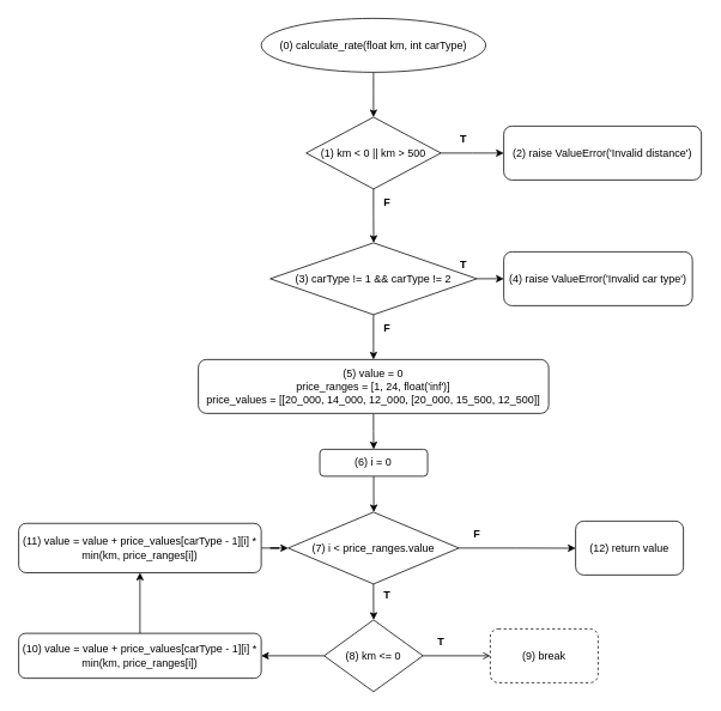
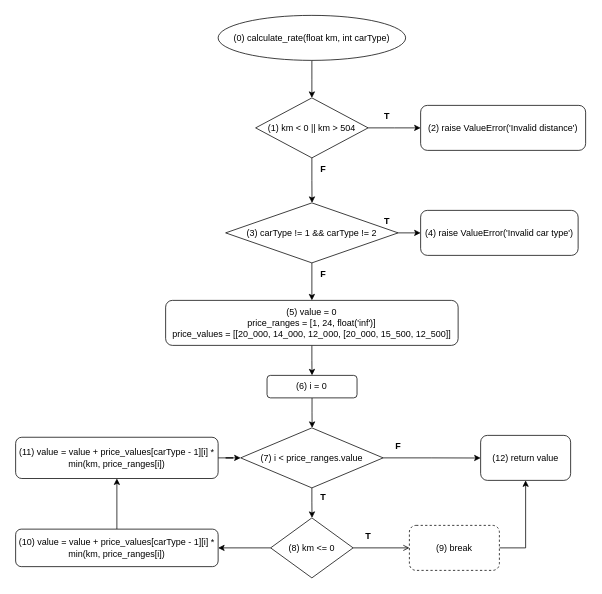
  <mxCell id="0" />
  <mxCell id="1" parent="0" />
  <mxCell id="2" style="edgeStyle=orthogonalEdgeStyle;rounded=0;orthogonalLoop=1;jettySize=auto;html=1;exitX=0.5;exitY=1;exitDx=0;exitDy=0;" edge="1" parent="1" source="3"><mxGeometry relative="1" as="geometry"><mxPoint x="415" y="130" as="targetPoint" /></mxGeometry></mxCell>
  <mxCell id="3" value="&lt;span id=&quot;selected_text&quot;&gt;&lt;/span&gt;&lt;span id=&quot;selected_text&quot;&gt;&lt;/span&gt;&lt;span id=&quot;selected_text&quot;&gt;&lt;/span&gt;&lt;span id=&quot;selected_text&quot;&gt;&lt;/span&gt;(0) calculate_rate(float km, int carType)" style="ellipse;whiteSpace=wrap;html=1;" vertex="1" parent="1"><mxGeometry x="290" y="20" width="250" height="60" as="geometry" /></mxCell>
  <mxCell id="4" style="edgeStyle=orthogonalEdgeStyle;rounded=0;orthogonalLoop=1;jettySize=auto;html=1;exitX=1;exitY=0.5;exitDx=0;exitDy=0;" edge="1" parent="1" source="6"><mxGeometry relative="1" as="geometry"><mxPoint x="560" y="170" as="targetPoint" /></mxGeometry></mxCell>
  <mxCell id="5" style="edgeStyle=orthogonalEdgeStyle;rounded=0;orthogonalLoop=1;jettySize=auto;html=1;exitX=0.5;exitY=1;exitDx=0;exitDy=0;" edge="1" parent="1" source="6"><mxGeometry relative="1" as="geometry"><mxPoint x="415.207" y="270" as="targetPoint" /></mxGeometry></mxCell>
- <mxCell id="6" value="&lt;span id=&quot;selected_text&quot;&gt;&lt;/span&gt;&lt;span id=&quot;selected_text&quot;&gt;&lt;/span&gt;(1) km &amp;lt; 0 || km &amp;gt; 500" style="rhombus;whiteSpace=wrap;html=1;" vertex="1" parent="1"><mxGeometry x="340" y="130" width="150" height="80" as="geometry" /></mxCell>
+ <mxCell id="6" value="&lt;span id=&quot;selected_text&quot;&gt;&lt;/span&gt;&lt;span id=&quot;selected_text&quot;&gt;&lt;/span&gt;(1) km &amp;lt; 0 || km &amp;gt; 504" style="rhombus;whiteSpace=wrap;html=1;" vertex="1" parent="1"><mxGeometry x="340" y="130" width="150" height="80" as="geometry" /></mxCell>
  <mxCell id="7" value="&lt;span id=&quot;selected_text&quot;&gt;&lt;/span&gt;&lt;b&gt;&lt;span id=&quot;selected_text&quot;&gt;&lt;/span&gt;T&lt;/b&gt;" style="text;html=1;align=center;verticalAlign=middle;resizable=0;points=[];autosize=1;strokeColor=none;fillColor=none;" vertex="1" parent="1"><mxGeometry x="500" y="140" width="30" height="30" as="geometry" /></mxCell>
  <mxCell id="8" value="&lt;span id=&quot;selected_text&quot;&gt;&lt;/span&gt;&lt;span id=&quot;selected_text&quot;&gt;&lt;/span&gt;(2) raise ValueError('Invalid distance')" style="rounded=1;whiteSpace=wrap;html=1;" vertex="1" parent="1"><mxGeometry x="560" y="140" width="220" height="60" as="geometry" /></mxCell>
  <mxCell id="9" value="&lt;b&gt;&lt;span id=&quot;selected_text&quot;&gt;&lt;/span&gt;F&lt;/b&gt;" style="text;html=1;align=center;verticalAlign=middle;resizable=0;points=[];autosize=1;strokeColor=none;fillColor=none;" vertex="1" parent="1"><mxGeometry x="415" y="210" width="30" height="30" as="geometry" /></mxCell>
  <mxCell id="10" style="edgeStyle=orthogonalEdgeStyle;rounded=0;orthogonalLoop=1;jettySize=auto;html=1;exitX=1;exitY=0.5;exitDx=0;exitDy=0;" edge="1" parent="1" source="12"><mxGeometry relative="1" as="geometry"><mxPoint x="560" y="310" as="targetPoint" /></mxGeometry></mxCell>
  <mxCell id="11" style="edgeStyle=orthogonalEdgeStyle;rounded=0;orthogonalLoop=1;jettySize=auto;html=1;exitX=0.5;exitY=1;exitDx=0;exitDy=0;" edge="1" parent="1" source="12" target="17"><mxGeometry relative="1" as="geometry"><mxPoint x="415.207" y="410" as="targetPoint" /></mxGeometry></mxCell>
  <mxCell id="12" value="&lt;span id=&quot;selected_text&quot;&gt;&lt;/span&gt;&lt;span id=&quot;selected_text&quot;&gt;&lt;/span&gt;&lt;span id=&quot;selected_text&quot;&gt;&lt;/span&gt;&lt;span id=&quot;selected_text&quot;&gt;&lt;/span&gt;(3) carType != 1 &amp;amp;&amp;amp; carType != 2" style="rhombus;whiteSpace=wrap;html=1;" vertex="1" parent="1"><mxGeometry x="300" y="270" width="230" height="80" as="geometry" /></mxCell>
  <mxCell id="13" value="&lt;span id=&quot;selected_text&quot;&gt;&lt;/span&gt;&lt;b&gt;&lt;span id=&quot;selected_text&quot;&gt;&lt;/span&gt;T&lt;/b&gt;" style="text;html=1;align=center;verticalAlign=middle;resizable=0;points=[];autosize=1;strokeColor=none;fillColor=none;" vertex="1" parent="1"><mxGeometry x="500" y="280" width="30" height="30" as="geometry" /></mxCell>
  <mxCell id="14" value="&lt;span id=&quot;selected_text&quot;&gt;&lt;/span&gt;&lt;span id=&quot;selected_text&quot;&gt;&lt;/span&gt;&lt;span id=&quot;selected_text&quot;&gt;&lt;/span&gt;&lt;span id=&quot;selected_text&quot;&gt;&lt;/span&gt;&lt;span id=&quot;selected_text&quot;&gt;&lt;/span&gt;&lt;span id=&quot;selected_text&quot;&gt;&lt;/span&gt;(4) raise ValueError('Invalid &lt;span id=&quot;selected_text&quot;&gt;&lt;/span&gt;car type')" style="rounded=1;whiteSpace=wrap;html=1;" vertex="1" parent="1"><mxGeometry x="560" y="280" width="210" height="60" as="geometry" /></mxCell>
  <mxCell id="15" value="&lt;b&gt;&lt;span id=&quot;selected_text&quot;&gt;&lt;/span&gt;F&lt;/b&gt;" style="text;html=1;align=center;verticalAlign=middle;resizable=0;points=[];autosize=1;strokeColor=none;fillColor=none;" vertex="1" parent="1"><mxGeometry x="415" y="350" width="30" height="30" as="geometry" /></mxCell>
  <mxCell id="16" style="edgeStyle=orthogonalEdgeStyle;rounded=0;orthogonalLoop=1;jettySize=auto;html=1;exitX=0.5;exitY=1;exitDx=0;exitDy=0;" edge="1" parent="1" source="17" target="19"><mxGeometry relative="1" as="geometry"><mxPoint x="415.286" y="480" as="targetPoint" /></mxGeometry></mxCell>
  <mxCell id="17" value="&lt;span id=&quot;selected_text&quot;&gt;&lt;/span&gt;&lt;span id=&quot;selected_text&quot;&gt;&lt;/span&gt;&lt;span id=&quot;selected_text&quot;&gt;&lt;/span&gt;(5) value = 0&lt;br&gt;&lt;div&gt;price_ranges = [1, 24, float('inf')]&lt;/div&gt;&lt;div&gt;price_values = [&lt;span style=&quot;background-color: initial;&quot;&gt;[20_000, 14_000, 12_000,&amp;nbsp;&lt;/span&gt;&lt;span style=&quot;background-color: initial;&quot;&gt;[20_000, 15_500, 12_500]&lt;/span&gt;&lt;span style=&quot;background-color: initial;&quot;&gt;]&lt;/span&gt;&lt;/div&gt;&lt;span id=&quot;selected_text&quot;&gt;&lt;/span&gt;" style="rounded=1;whiteSpace=wrap;html=1;" vertex="1" parent="1"><mxGeometry x="220" y="400" width="390" height="60" as="geometry" /></mxCell>
  <mxCell id="18" style="edgeStyle=orthogonalEdgeStyle;rounded=0;orthogonalLoop=1;jettySize=auto;html=1;exitX=0.5;exitY=1;exitDx=0;exitDy=0;" edge="1" parent="1" source="19"><mxGeometry relative="1" as="geometry"><mxPoint x="415.333" y="570" as="targetPoint" /></mxGeometry></mxCell>
  <mxCell id="19" value="&lt;span id=&quot;selected_text&quot;&gt;&lt;/span&gt;&lt;span id=&quot;selected_text&quot;&gt;&lt;/span&gt;&lt;span id=&quot;selected_text&quot;&gt;&lt;/span&gt;&lt;span id=&quot;selected_text&quot;&gt;&lt;/span&gt;(6) i = 0" style="rounded=1;whiteSpace=wrap;html=1;" vertex="1" parent="1"><mxGeometry x="355.21" y="500" width="120" height="30" as="geometry" /></mxCell>
  <mxCell id="20" style="edgeStyle=orthogonalEdgeStyle;rounded=0;orthogonalLoop=1;jettySize=auto;html=1;exitX=0.5;exitY=1;exitDx=0;exitDy=0;" edge="1" parent="1" source="19" target="19"><mxGeometry relative="1" as="geometry" /></mxCell>
  <mxCell id="21" style="edgeStyle=orthogonalEdgeStyle;rounded=0;orthogonalLoop=1;jettySize=auto;html=1;exitX=1;exitY=0.5;exitDx=0;exitDy=0;" edge="1" parent="1" source="23"><mxGeometry relative="1" as="geometry"><mxPoint x="640" y="610.167" as="targetPoint" /></mxGeometry></mxCell>
  <mxCell id="22" style="edgeStyle=orthogonalEdgeStyle;rounded=0;orthogonalLoop=1;jettySize=auto;html=1;exitX=0.5;exitY=1;exitDx=0;exitDy=0;entryX=0.5;entryY=0;entryDx=0;entryDy=0;" edge="1" parent="1" source="23"><mxGeometry relative="1" as="geometry"><mxPoint x="415.21" y="690" as="targetPoint" /></mxGeometry></mxCell>
  <mxCell id="23" value="&lt;span id=&quot;selected_text&quot;&gt;&lt;/span&gt;&lt;span id=&quot;selected_text&quot;&gt;&lt;/span&gt;&lt;span id=&quot;selected_text&quot;&gt;&lt;/span&gt;(7) i &amp;lt; price_ranges.value" style="rhombus;whiteSpace=wrap;html=1;" vertex="1" parent="1"><mxGeometry x="320" y="570" width="190" height="80" as="geometry" /></mxCell>
  <mxCell id="24" value="&lt;span id=&quot;selected_text&quot;&gt;&lt;/span&gt;&lt;b&gt;&lt;span id=&quot;selected_text&quot;&gt;&lt;/span&gt;F&lt;/b&gt;" style="text;html=1;align=center;verticalAlign=middle;resizable=0;points=[];autosize=1;strokeColor=none;fillColor=none;" vertex="1" parent="1"><mxGeometry x="515" y="580" width="30" height="30" as="geometry" /></mxCell>
  <mxCell id="25" value="&lt;span id=&quot;selected_text&quot;&gt;&lt;/span&gt;&lt;span id=&quot;selected_text&quot;&gt;&lt;/span&gt;&lt;span id=&quot;selected_text&quot;&gt;&lt;/span&gt;(12) return value" style="rounded=1;whiteSpace=wrap;html=1;" vertex="1" parent="1"><mxGeometry x="640" y="580" width="120" height="60" as="geometry" /></mxCell>
  <mxCell id="26" style="edgeStyle=orthogonalEdgeStyle;rounded=0;orthogonalLoop=1;jettySize=auto;html=1;exitX=1;exitY=0.5;exitDx=0;exitDy=0;entryX=0;entryY=0.5;entryDx=0;entryDy=0;endArrow=open;" edge="1" parent="1" source="28" target="31"><mxGeometry relative="1" as="geometry"><mxPoint x="540" y="730" as="targetPoint" /><Array as="points" /></mxGeometry></mxCell>
  <mxCell id="27" style="edgeStyle=orthogonalEdgeStyle;rounded=0;orthogonalLoop=1;jettySize=auto;html=1;exitX=0;exitY=0.5;exitDx=0;exitDy=0;" edge="1" parent="1" source="28" target="33"><mxGeometry relative="1" as="geometry"><mxPoint x="300" y="730.167" as="targetPoint" /></mxGeometry></mxCell>
  <mxCell id="28" value="&lt;span id=&quot;selected_text&quot;&gt;&lt;/span&gt;&lt;span id=&quot;selected_text&quot;&gt;&lt;/span&gt;(8) km &amp;lt;= 0" style="rhombus;whiteSpace=wrap;html=1;" vertex="1" parent="1"><mxGeometry x="360" y="690" width="110" height="80" as="geometry" /></mxCell>
  <mxCell id="29" value="&lt;span id=&quot;selected_text&quot;&gt;&lt;/span&gt;&lt;span id=&quot;selected_text&quot;&gt;&lt;/span&gt;&lt;span id=&quot;selected_text&quot;&gt;&lt;/span&gt;&lt;b&gt;&lt;span id=&quot;selected_text&quot;&gt;&lt;/span&gt;T&lt;/b&gt;" style="text;html=1;align=center;verticalAlign=middle;resizable=0;points=[];autosize=1;strokeColor=none;fillColor=none;" vertex="1" parent="1"><mxGeometry x="475.21" y="700" width="30" height="30" as="geometry" /></mxCell>
+ <mxCell id="30" style="edgeStyle=orthogonalEdgeStyle;rounded=0;orthogonalLoop=1;jettySize=auto;html=1;exitX=1;exitY=0.5;exitDx=0;exitDy=0;entryX=0.5;entryY=1;entryDx=0;entryDy=0;" edge="1" parent="1" source="31" target="25"><mxGeometry relative="1" as="geometry" /></mxCell>
  <mxCell id="31" value="&lt;span id=&quot;selected_text&quot;&gt;&lt;/span&gt;&lt;span id=&quot;selected_text&quot;&gt;&lt;/span&gt;(9) break" style="rounded=1;whiteSpace=wrap;html=1;dashed=1;" vertex="1" parent="1"><mxGeometry x="545" y="700" width="120" height="60" as="geometry" /></mxCell>
  <mxCell id="32" style="edgeStyle=orthogonalEdgeStyle;rounded=0;orthogonalLoop=1;jettySize=auto;html=1;exitX=0.5;exitY=0;exitDx=0;exitDy=0;" edge="1" parent="1" source="33" target="35"><mxGeometry relative="1" as="geometry"><mxPoint x="155.333" y="670" as="targetPoint" /></mxGeometry></mxCell>
  <mxCell id="33" value="&lt;span id=&quot;selected_text&quot;&gt;&lt;/span&gt;(10) value = value + price_values[carType - 1][i] * min(km, price_ranges[i])" style="rounded=1;whiteSpace=wrap;html=1;" vertex="1" parent="1"><mxGeometry x="20" y="705" width="270" height="50" as="geometry" /></mxCell>
  <mxCell id="34" style="edgeStyle=orthogonalEdgeStyle;rounded=0;orthogonalLoop=1;jettySize=auto;html=1;exitX=1;exitY=0.5;exitDx=0;exitDy=0;" edge="1" parent="1" source="35" target="23"><mxGeometry relative="1" as="geometry" /></mxCell>
  <mxCell id="35" value="&lt;span id=&quot;selected_text&quot;&gt;&lt;/span&gt;(11) value = value + price_values[carType - 1][i] * min(km, price_ranges[i])" style="rounded=1;whiteSpace=wrap;html=1;" vertex="1" parent="1"><mxGeometry x="20" y="582.5" width="270" height="55" as="geometry" /></mxCell>
  <mxCell id="36" value="&lt;span id=&quot;selected_text&quot;&gt;&lt;/span&gt;&lt;span id=&quot;selected_text&quot;&gt;&lt;/span&gt;&lt;span id=&quot;selected_text&quot;&gt;&lt;/span&gt;&lt;b&gt;&lt;span id=&quot;selected_text&quot;&gt;&lt;/span&gt;T&lt;/b&gt;" style="text;html=1;align=center;verticalAlign=middle;resizable=0;points=[];autosize=1;strokeColor=none;fillColor=none;" vertex="1" parent="1"><mxGeometry x="415" y="648" width="30" height="30" as="geometry" /></mxCell>
